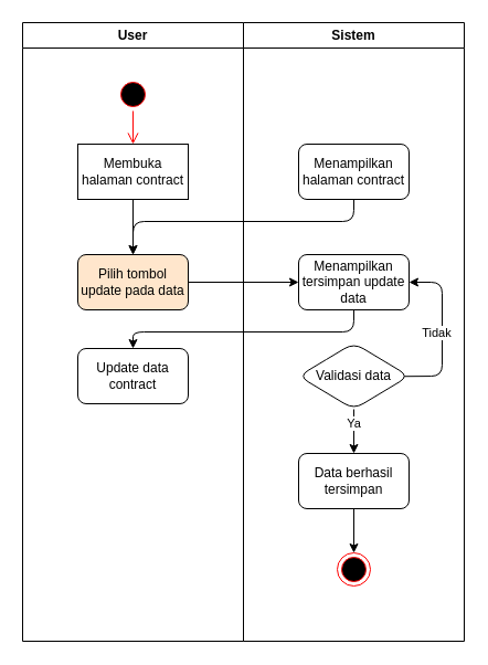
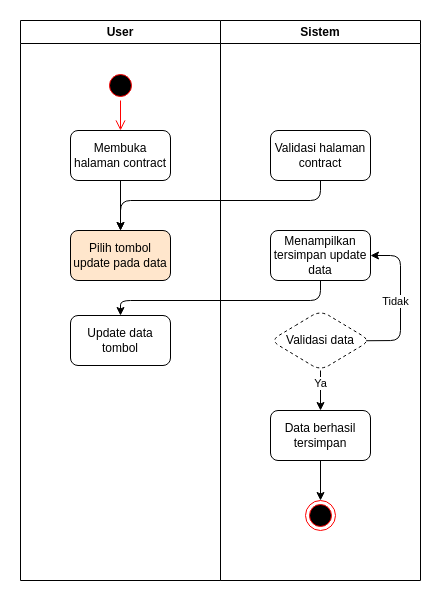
  <mxCell id="0" />
  <mxCell id="1" parent="0" />
  <mxCell id="2" value="User" style="swimlane;whiteSpace=wrap;html=1;" vertex="1" parent="1"><mxGeometry x="20" y="20" width="200" height="560" as="geometry" /></mxCell>
  <mxCell id="3" value="" style="ellipse;html=1;shape=startState;fillColor=#000000;strokeColor=#ff0000;" vertex="1" parent="2"><mxGeometry x="85" y="50" width="30" height="30" as="geometry" /></mxCell>
  <mxCell id="4" value="" style="edgeStyle=orthogonalEdgeStyle;html=1;verticalAlign=bottom;endArrow=open;endSize=8;strokeColor=#ff0000;entryX=0.5;entryY=0;entryDx=0;entryDy=0;" edge="1" source="3" parent="2" target="5"><mxGeometry relative="1" as="geometry"><mxPoint x="100" y="120" as="targetPoint" /></mxGeometry></mxCell>
- <mxCell id="5" value="Membuka halaman contract" style="whiteSpace=wrap;html=1;rounded=0;" vertex="1" parent="2"><mxGeometry x="50" y="110" width="100" height="50" as="geometry" /></mxCell>
+ <mxCell id="5" value="Membuka halaman contract" style="rounded=1;whiteSpace=wrap;html=1;" vertex="1" parent="2"><mxGeometry x="50" y="110" width="100" height="50" as="geometry" /></mxCell>
  <mxCell id="6" value="Pilih tombol update pada data" style="rounded=1;whiteSpace=wrap;html=1;fillColor=#ffe6cc;" vertex="1" parent="2"><mxGeometry x="50" y="210" width="100" height="50" as="geometry" /></mxCell>
- <mxCell id="7" value="Update data contract" style="rounded=1;whiteSpace=wrap;html=1;" vertex="1" parent="2"><mxGeometry x="50" y="295" width="100" height="50" as="geometry" /></mxCell>
+ <mxCell id="7" value="Update data tombol" style="rounded=1;whiteSpace=wrap;html=1;" vertex="1" parent="2"><mxGeometry x="50" y="295" width="100" height="50" as="geometry" /></mxCell>
  <mxCell id="8" value="Sistem" style="swimlane;whiteSpace=wrap;html=1;" vertex="1" parent="1"><mxGeometry x="220" y="20" width="200" height="560" as="geometry" /></mxCell>
- <mxCell id="9" value="Menampilkan halaman contract" style="rounded=1;whiteSpace=wrap;html=1;" vertex="1" parent="8"><mxGeometry x="50" y="110" width="100" height="50" as="geometry" /></mxCell>
+ <mxCell id="9" value="Validasi halaman contract" style="rounded=1;whiteSpace=wrap;html=1;" vertex="1" parent="8"><mxGeometry x="50" y="110" width="100" height="50" as="geometry" /></mxCell>
  <mxCell id="10" value="Menampilkan tersimpan update data" style="rounded=1;whiteSpace=wrap;html=1;" vertex="1" parent="8"><mxGeometry x="50" y="210" width="100" height="50" as="geometry" /></mxCell>
  <mxCell id="11" style="edgeStyle=none;html=1;exitX=0.951;exitY=0.504;exitDx=0;exitDy=0;entryX=1;entryY=0.5;entryDx=0;entryDy=0;exitPerimeter=0;" edge="1" parent="8" source="15" target="10"><mxGeometry relative="1" as="geometry"><Array as="points"><mxPoint x="180" y="320" /><mxPoint x="180" y="235" /></Array></mxGeometry></mxCell>
  <mxCell id="12" value="Tidak" style="edgeLabel;html=1;align=center;verticalAlign=middle;resizable=0;points=[];" vertex="1" connectable="0" parent="11"><mxGeometry x="0.046" y="3" relative="1" as="geometry"><mxPoint x="-3" y="4" as="offset" /></mxGeometry></mxCell>
  <mxCell id="13" value="" style="edgeStyle=none;html=1;" edge="1" parent="8" source="15" target="17"><mxGeometry relative="1" as="geometry" /></mxCell>
  <mxCell id="14" value="Ya" style="edgeLabel;html=1;align=center;verticalAlign=middle;resizable=0;points=[];" vertex="1" connectable="0" parent="13"><mxGeometry x="-0.401" y="-1" relative="1" as="geometry"><mxPoint as="offset" /></mxGeometry></mxCell>
- <mxCell id="15" value="Validasi data" style="rhombus;whiteSpace=wrap;html=1;rounded=1;" vertex="1" parent="8"><mxGeometry x="50" y="290" width="100" height="60" as="geometry" /></mxCell>
+ <mxCell id="15" value="Validasi data" style="rhombus;whiteSpace=wrap;html=1;rounded=1;dashed=1;" vertex="1" parent="8"><mxGeometry x="50" y="290" width="100" height="60" as="geometry" /></mxCell>
  <mxCell id="16" value="" style="edgeStyle=none;html=1;" edge="1" parent="8" source="17" target="18"><mxGeometry relative="1" as="geometry" /></mxCell>
  <mxCell id="17" value="Data berhasil tersimpan" style="rounded=1;whiteSpace=wrap;html=1;" vertex="1" parent="8"><mxGeometry x="50" y="390" width="100" height="50" as="geometry" /></mxCell>
  <mxCell id="18" value="" style="ellipse;html=1;shape=endState;fillColor=#000000;strokeColor=#ff0000;" vertex="1" parent="8"><mxGeometry x="85" y="480" width="30" height="30" as="geometry" /></mxCell>
  <mxCell id="19" value="" style="edgeStyle=none;html=1;" edge="1" parent="1" source="5" target="6"><mxGeometry relative="1" as="geometry" /></mxCell>
  <mxCell id="20" value="" style="edgeStyle=none;html=1;exitX=0.5;exitY=1;exitDx=0;exitDy=0;entryX=0.5;entryY=0;entryDx=0;entryDy=0;" edge="1" parent="1" source="9" target="6"><mxGeometry relative="1" as="geometry"><Array as="points"><mxPoint x="320" y="200" /><mxPoint x="120" y="200" /></Array></mxGeometry></mxCell>
- <mxCell id="21" value="" style="edgeStyle=none;html=1;" edge="1" parent="1" source="6" target="10"><mxGeometry relative="1" as="geometry" /></mxCell>
  <mxCell id="22" value="" style="edgeStyle=none;html=1;exitX=0.5;exitY=1;exitDx=0;exitDy=0;" edge="1" parent="1" source="10" target="7"><mxGeometry relative="1" as="geometry"><Array as="points"><mxPoint x="320" y="300" /><mxPoint x="120" y="300" /></Array></mxGeometry></mxCell>
